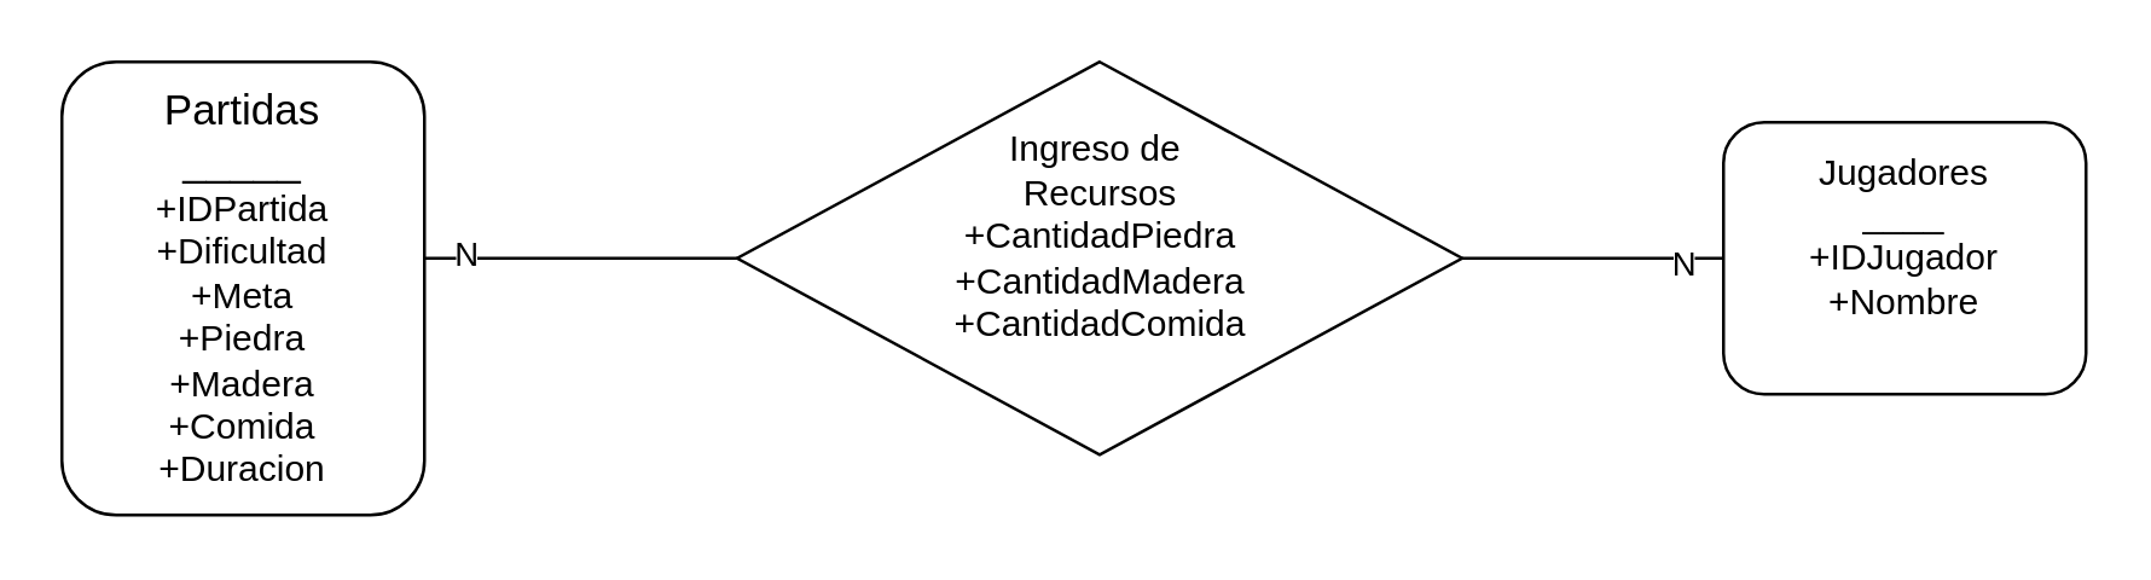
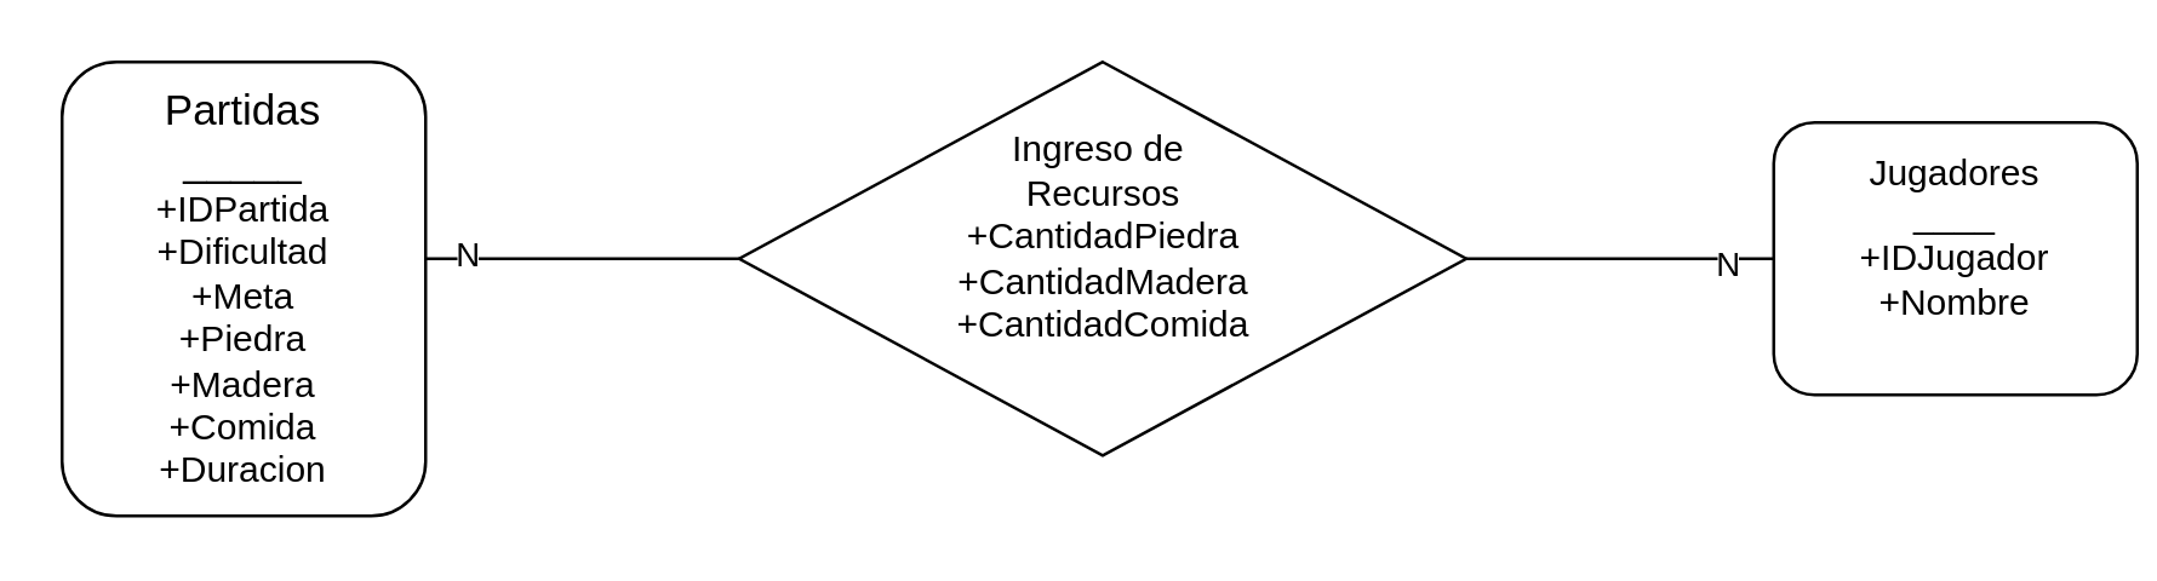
  <mxCell id="0" />
  <mxCell id="1" parent="0" />
  <mxCell id="2" value="&lt;font style=&quot;font-size: 14px;&quot;&gt;Partidas&lt;/font&gt;&lt;div&gt;&lt;font style=&quot;font-size: 14px;&quot;&gt;_____&lt;/font&gt;&lt;/div&gt;&lt;div&gt;&lt;font style=&quot;font-size: 12px;&quot;&gt;+IDPartida&lt;/font&gt;&lt;/div&gt;&lt;div&gt;&lt;font style=&quot;font-size: 12px;&quot;&gt;+Dificultad&lt;/font&gt;&lt;/div&gt;&lt;div&gt;&lt;font style=&quot;font-size: 12px;&quot;&gt;+Meta&lt;/font&gt;&lt;/div&gt;&lt;div&gt;&lt;font style=&quot;font-size: 12px;&quot;&gt;+Piedra&lt;/font&gt;&lt;/div&gt;&lt;div&gt;&lt;font style=&quot;font-size: 12px;&quot;&gt;+Madera&lt;/font&gt;&lt;/div&gt;&lt;div&gt;&lt;font style=&quot;font-size: 12px;&quot;&gt;+Comida&lt;/font&gt;&lt;/div&gt;&lt;div&gt;&lt;font style=&quot;font-size: 12px;&quot;&gt;+Duracion&lt;/font&gt;&lt;/div&gt;" style="rounded=1;whiteSpace=wrap;html=1;" parent="1" vertex="1"><mxGeometry x="20" y="20" width="120" height="150" as="geometry" /></mxCell>
- <mxCell id="3" value="Jugadores&lt;div&gt;____&lt;/div&gt;&lt;div&gt;+IDJugador&lt;/div&gt;&lt;div&gt;+Nombre&lt;/div&gt;&lt;div&gt;&lt;br&gt;&lt;/div&gt;" style="rounded=1;whiteSpace=wrap;html=1;" parent="1" vertex="1"><mxGeometry x="570" y="40" width="120" height="90" as="geometry" /></mxCell>
+ <mxCell id="3" value="Jugadores&lt;div&gt;____&lt;/div&gt;&lt;div&gt;+IDJugador&lt;/div&gt;&lt;div&gt;+Nombre&lt;/div&gt;&lt;div&gt;&lt;br&gt;&lt;/div&gt;" style="rounded=1;whiteSpace=wrap;html=1;" parent="1" vertex="1"><mxGeometry x="585" y="40" width="120" height="90" as="geometry" /></mxCell>
  <mxCell id="4" style="edgeStyle=orthogonalEdgeStyle;rounded=0;orthogonalLoop=1;jettySize=auto;html=1;entryX=0;entryY=0.5;entryDx=0;entryDy=0;endArrow=none;endFill=0;" edge="1" parent="1" source="6" target="3"><mxGeometry relative="1" as="geometry" /></mxCell>
  <mxCell id="5" value="N" style="edgeLabel;html=1;align=center;verticalAlign=middle;resizable=0;points=[];" vertex="1" connectable="0" parent="4"><mxGeometry x="0.685" y="-1" relative="1" as="geometry"><mxPoint as="offset" /></mxGeometry></mxCell>
  <mxCell id="6" value="Ingreso de&amp;nbsp;&lt;div&gt;Recursos&lt;/div&gt;&lt;div&gt;&lt;div&gt;+CantidadPiedra&lt;/div&gt;&lt;div&gt;+CantidadMadera&lt;br&gt;&lt;/div&gt;&lt;div&gt;+CantidadComida&lt;br&gt;&lt;/div&gt;&lt;div&gt;&lt;br&gt;&lt;/div&gt;&lt;/div&gt;" style="rhombus;whiteSpace=wrap;html=1;" vertex="1" parent="1"><mxGeometry x="243.5" y="20" width="240" height="130" as="geometry" /></mxCell>
  <mxCell id="7" style="edgeStyle=orthogonalEdgeStyle;rounded=0;orthogonalLoop=1;jettySize=auto;html=1;entryX=1;entryY=0.433;entryDx=0;entryDy=0;entryPerimeter=0;startArrow=none;startFill=0;endArrow=none;endFill=0;" edge="1" parent="1" source="6" target="2"><mxGeometry relative="1" as="geometry" /></mxCell>
  <mxCell id="8" value="N" style="edgeLabel;html=1;align=center;verticalAlign=middle;resizable=0;points=[];" vertex="1" connectable="0" parent="7"><mxGeometry x="0.73" y="-1" relative="1" as="geometry"><mxPoint as="offset" /></mxGeometry></mxCell>
